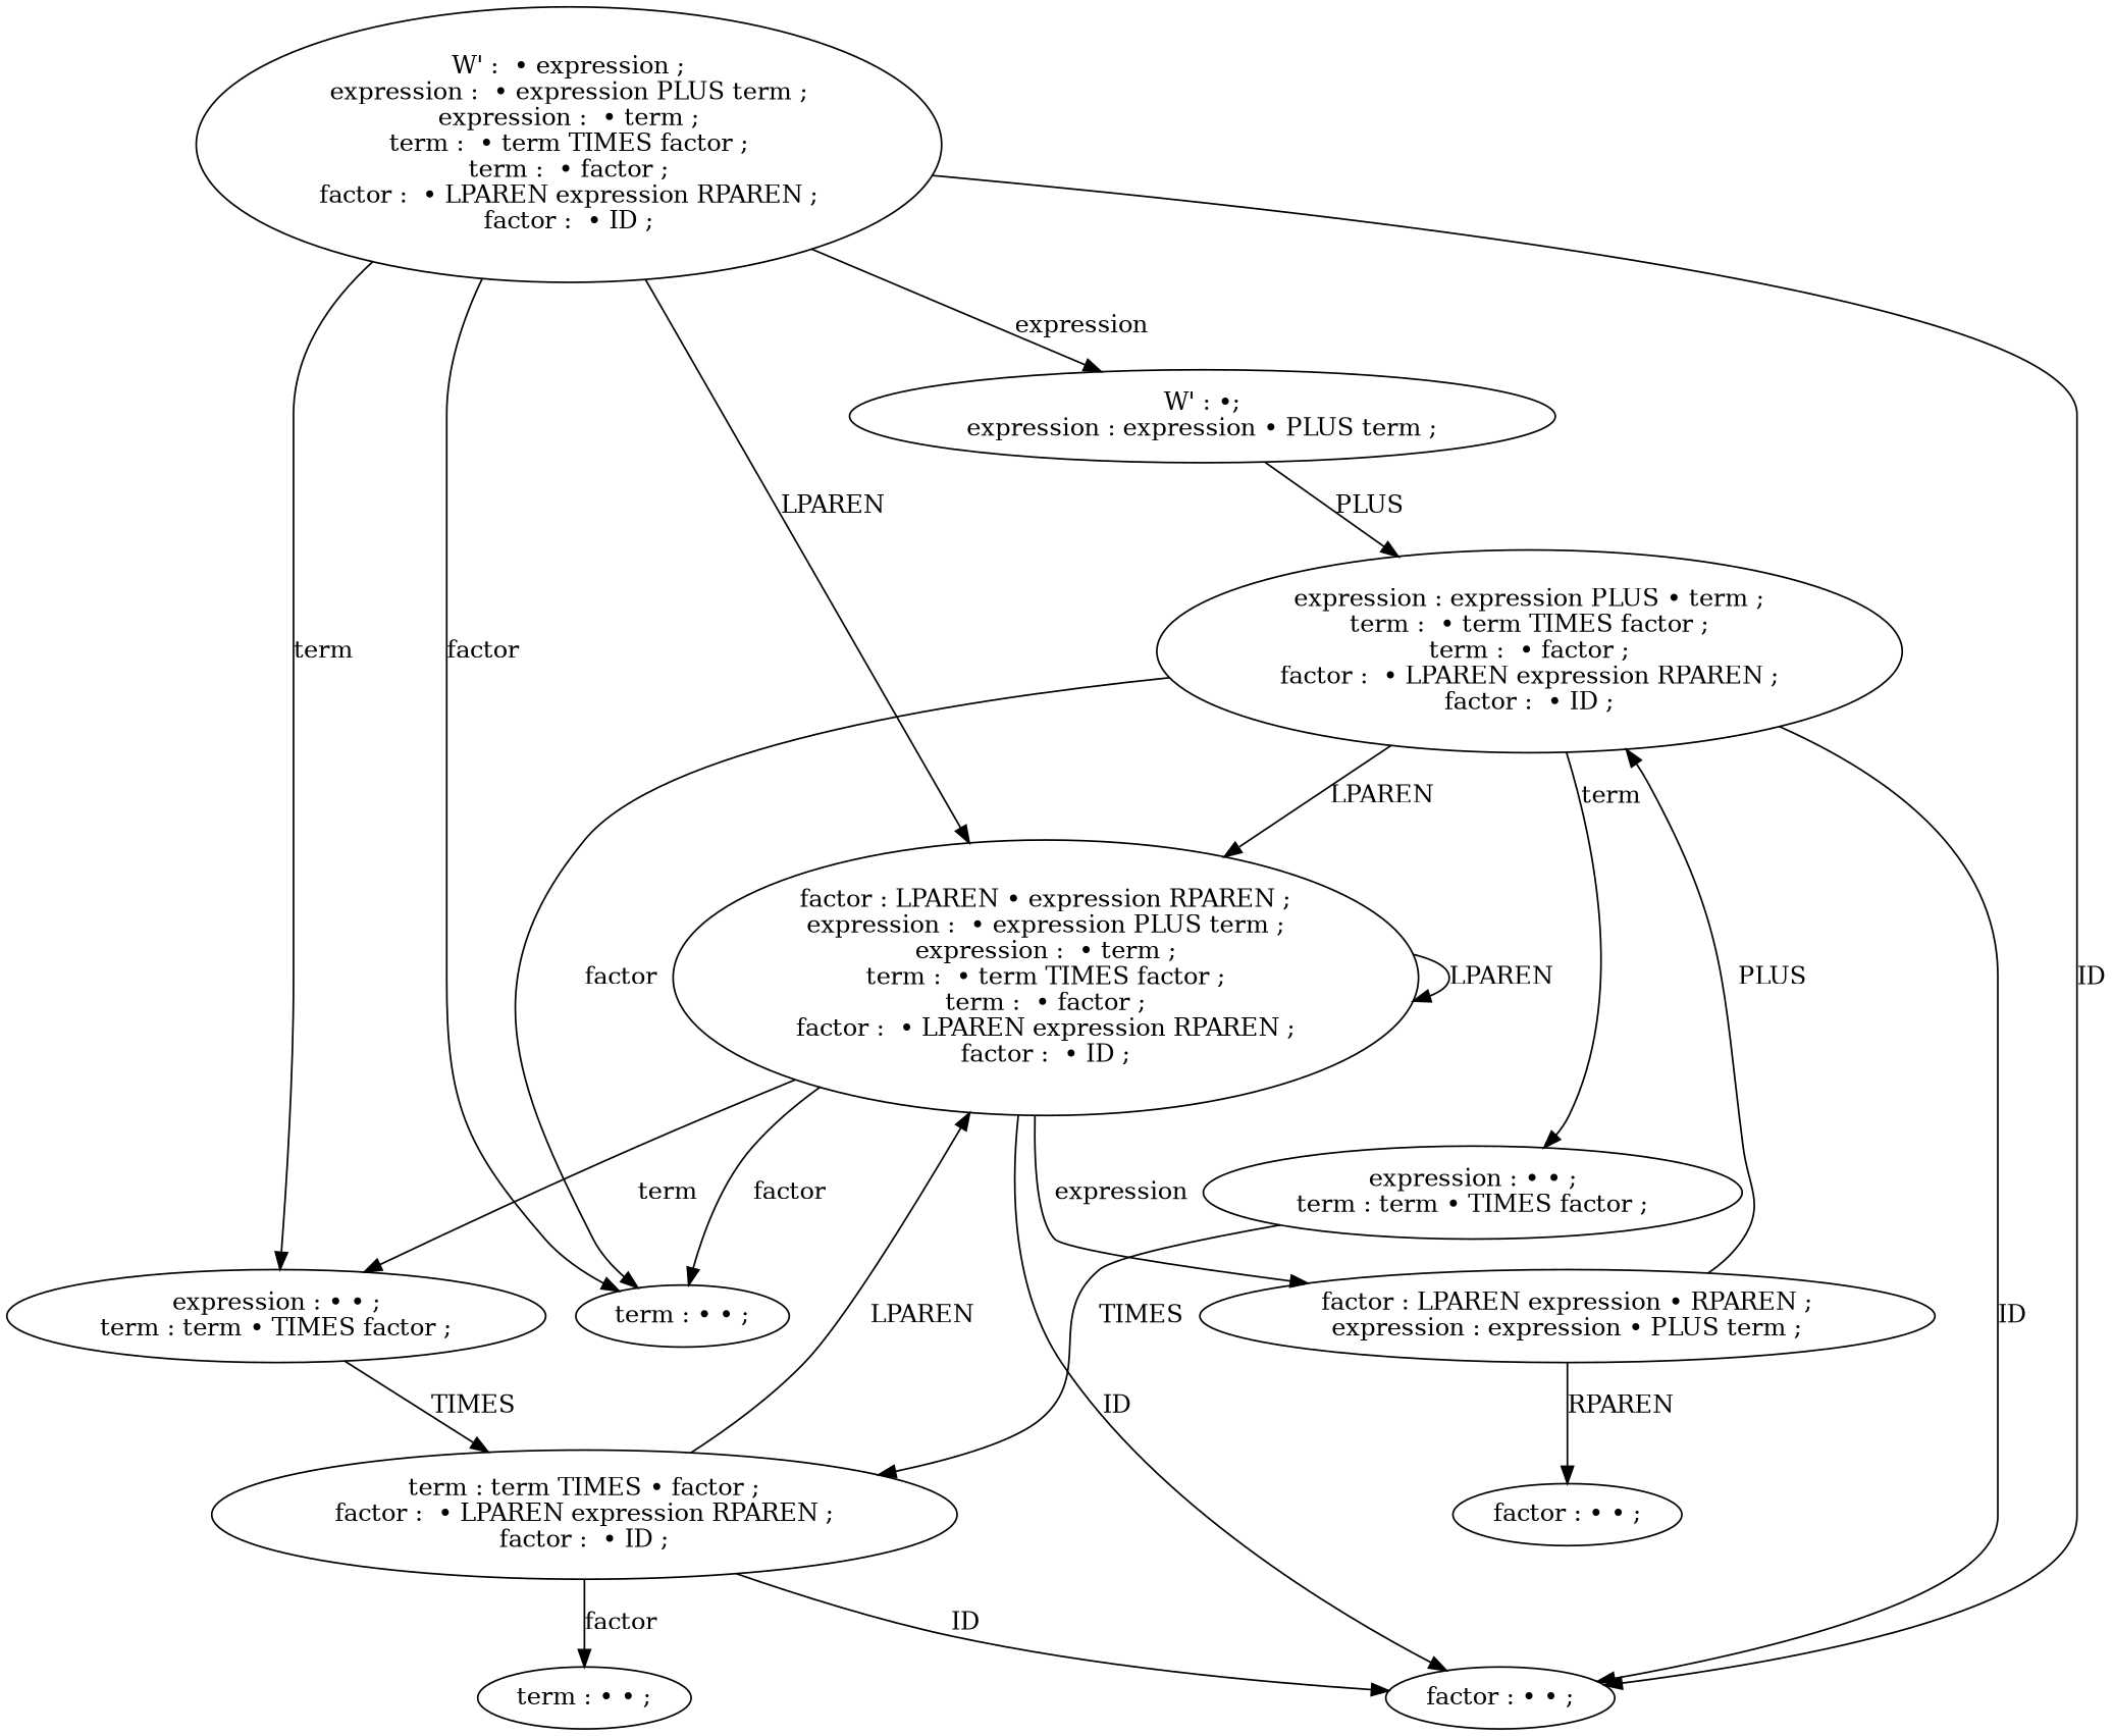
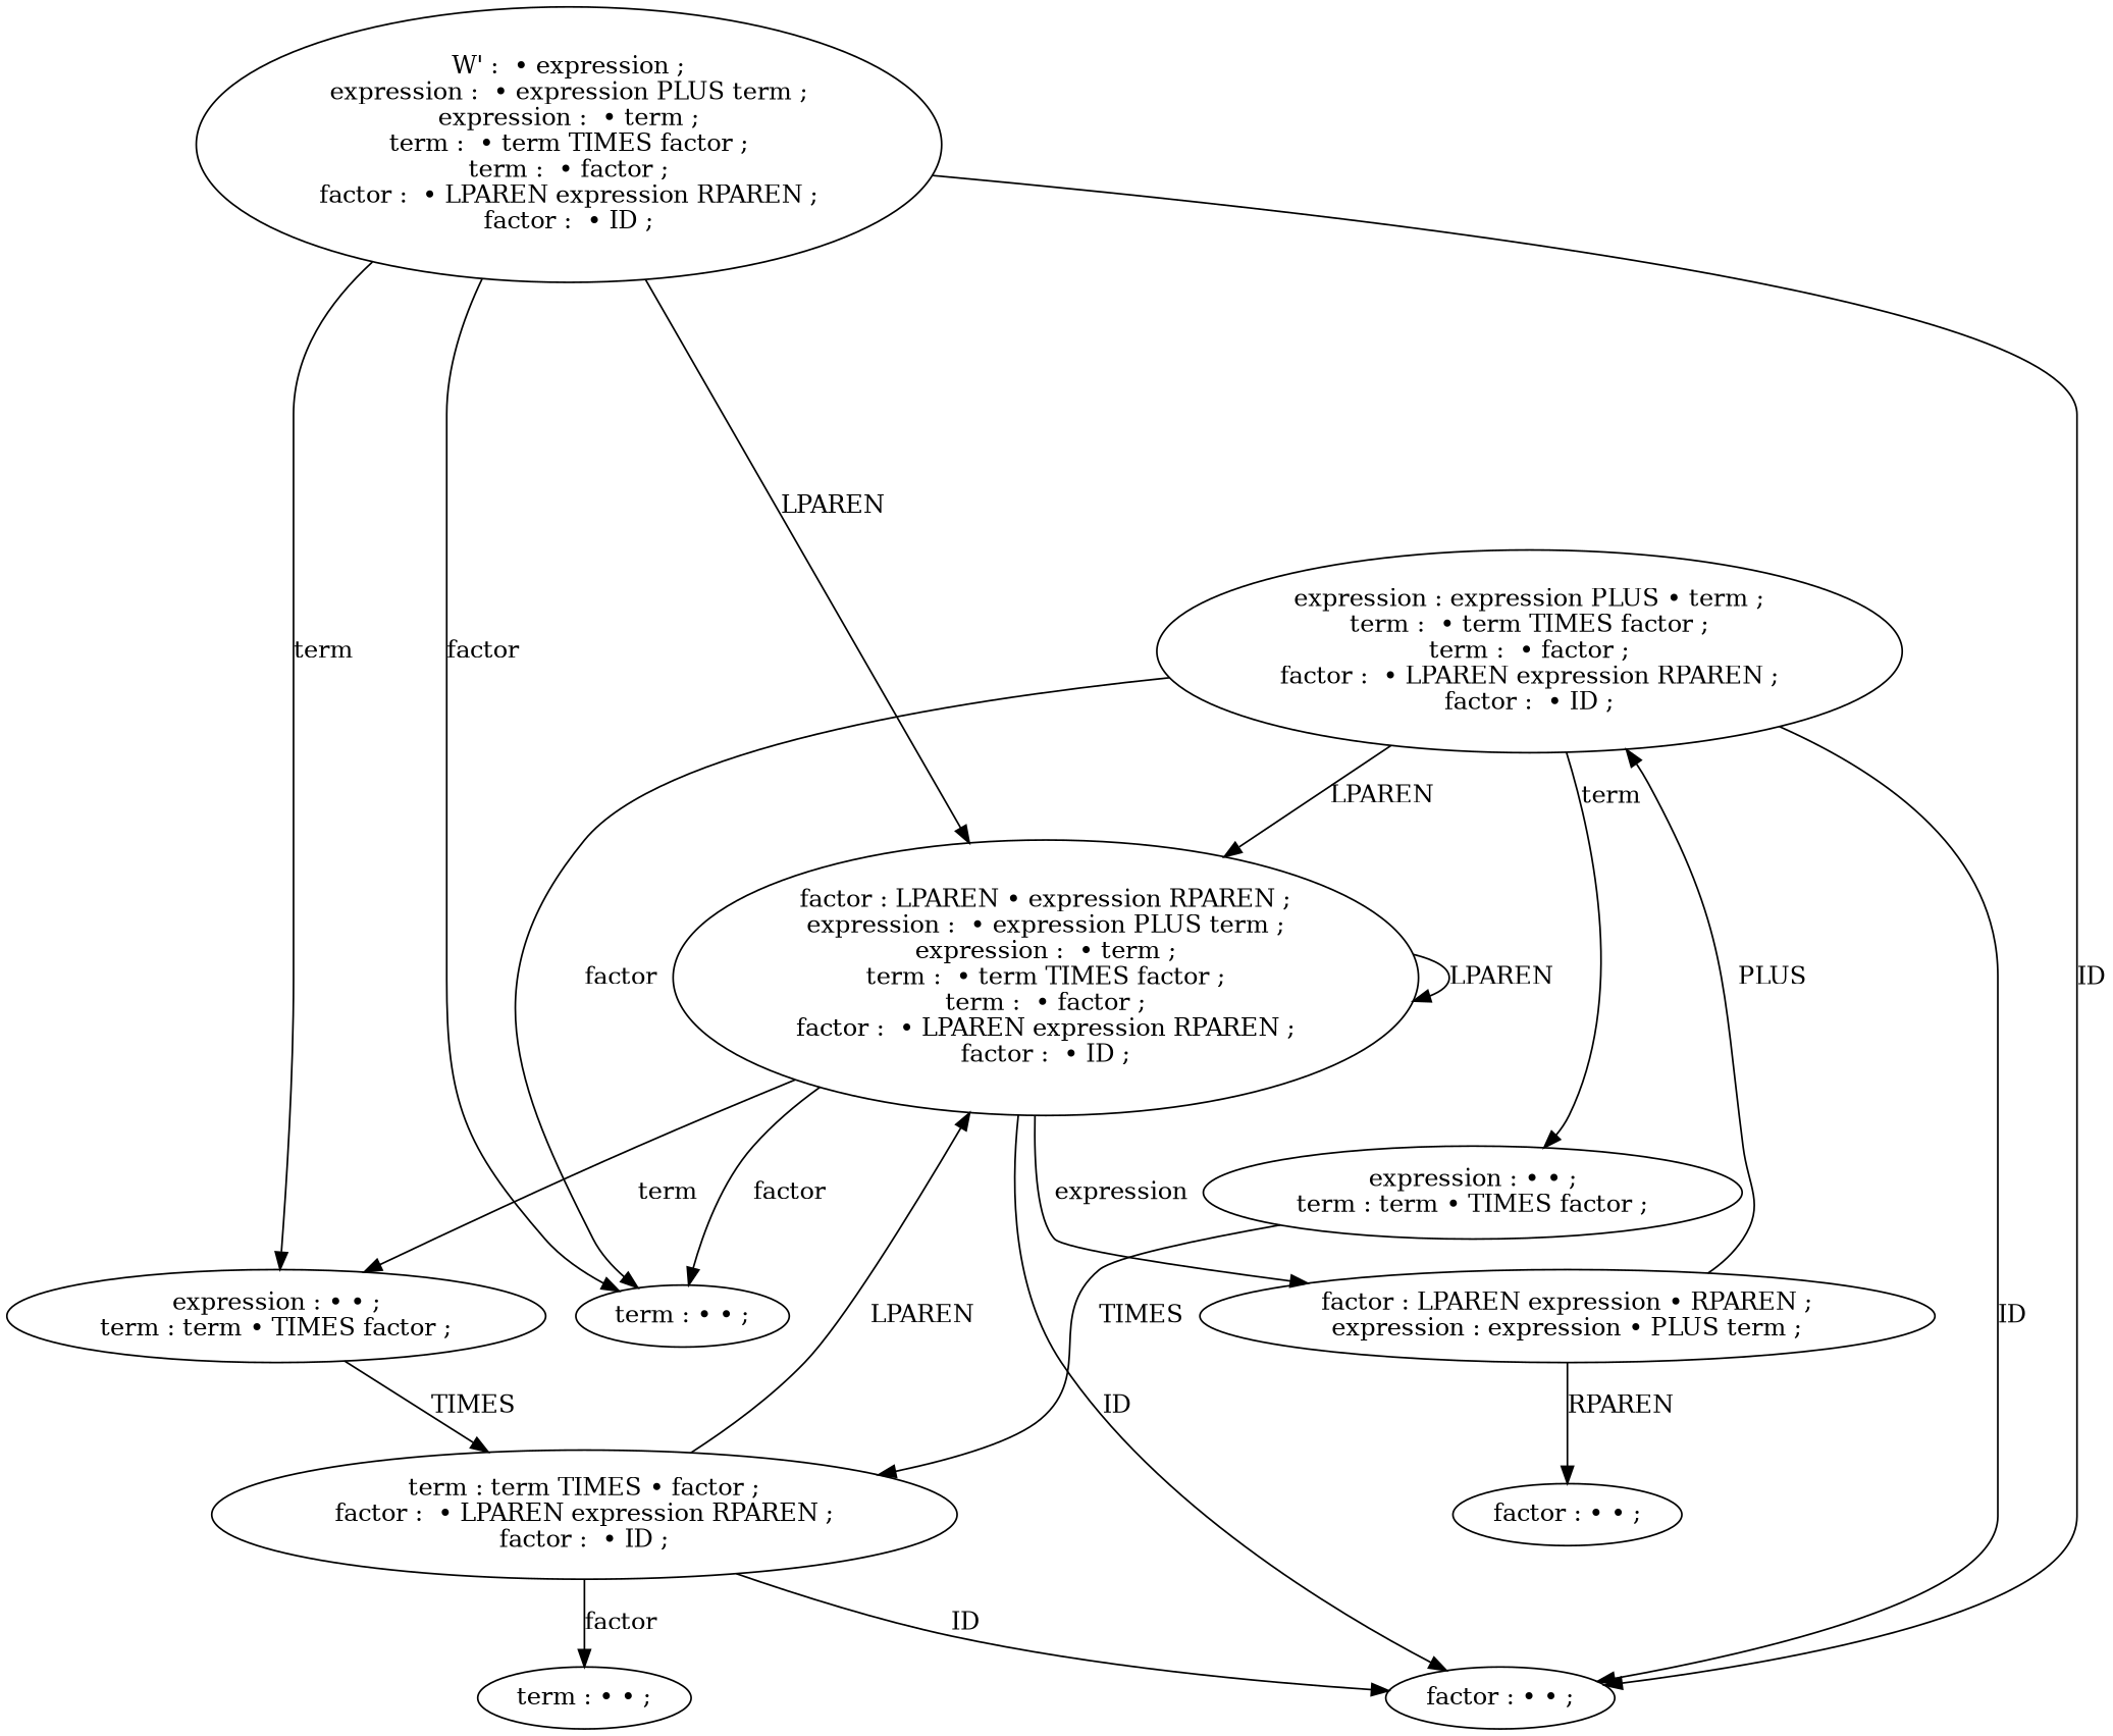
  digraph {
    n1 [label="W' :  • expression ;\nexpression :  • expression PLUS term ;\nexpression :  • term ;\nterm :  • term TIMES factor ;\nterm :  • factor ;\nfactor :  • LPAREN expression RPAREN ;\nfactor :  • ID ;\n"]
-   n2 [label="W' : •;\nexpression : expression • PLUS term ;\n"]
    n3 [label="expression : • • ;\nterm : term • TIMES factor ;\n"]
    n4 [label="term : • • ;\n"]
    n5 [label="factor : LPAREN • expression RPAREN ;\nexpression :  • expression PLUS term ;\nexpression :  • term ;\nterm :  • term TIMES factor ;\nterm :  • factor ;\nfactor :  • LPAREN expression RPAREN ;\nfactor :  • ID ;\n"]
    n6 [label="factor : • • ;\n"]
    n7 [label="expression : expression PLUS • term ;\nterm :  • term TIMES factor ;\nterm :  • factor ;\nfactor :  • LPAREN expression RPAREN ;\nfactor :  • ID ;\n"]
    n8 [label="term : term TIMES • factor ;\nfactor :  • LPAREN expression RPAREN ;\nfactor :  • ID ;\n"]
    n9 [label="factor : LPAREN expression • RPAREN ;\nexpression : expression • PLUS term ;\n"]
    n10 [label="expression : • • ;\nterm : term • TIMES factor ;\n"]
    n11 [label="term : • • ;\n"]
    n12 [label="factor : • • ;\n"]
-   n1 -> n2 [label=expression]
    n1 -> n3 [label=term]
    n1 -> n4 [label=factor]
    n1 -> n5 [label=LPAREN]
    n1 -> n6 [label=ID]
-   n2 -> n7 [label=PLUS]
    n3 -> n8 [label=TIMES]
    n5 -> n3 [label=term]
    n5 -> n4 [label=factor]
    n5 -> n5 [label=LPAREN]
    n5 -> n6 [label=ID]
    n5 -> n9 [label=expression]
    n7 -> n4 [label=factor]
    n7 -> n5 [label=LPAREN]
    n7 -> n6 [label=ID]
    n7 -> n10 [label=term]
    n8 -> n5 [label=LPAREN]
    n8 -> n6 [label=ID]
    n8 -> n11 [label=factor]
    n9 -> n7 [label=PLUS]
    n9 -> n12 [label=RPAREN]
    n10 -> n8 [label=TIMES]
  }
